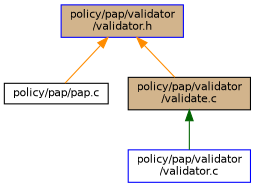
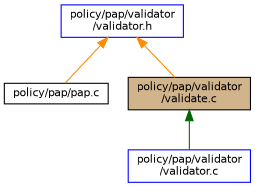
  digraph {
    node [color=blue fillcolor=tan fontname=Helvetica fontsize=10 shape=record style=filled]
    edge [color=darkorange dir=back fontname=Helvetica fontsize=10 labelfontname=Helvetica labelfontsize=10 style=solid]
-   n1 [fontcolor=black height=0.2 label="policy/pap/validator\l/validator.h" width=0.4]
+   n1 [fillcolor=white fontcolor=black height=0.2 label="policy/pap/validator\l/validator.h" width=0.4]
    n2 [color=black fillcolor=white height=0.2 label="policy/pap/pap.c" width=0.4]
    n3 [color=black height=0.2 label="policy/pap/validator\l/validate.c" width=0.4]
    n4 [fillcolor=white height=0.2 label="policy/pap/validator\l/validator.c" width=0.4]
    n1 -> n2
    n1 -> n3
    n3 -> n4 [color=darkgreen]
  }
